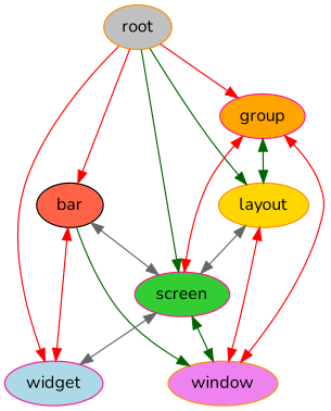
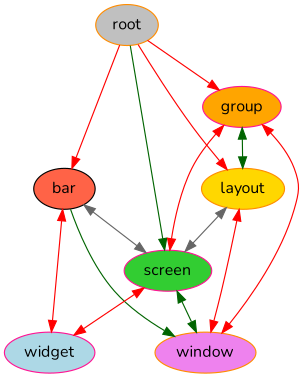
  digraph {
    fontname=Nunito
    root=root
    splines=true
    node [color=darkorange fontname=Nunito style=filled]
    edge [color=red fontname=Nunito dir=both]
    n1 [fillcolor=Gray label=root]
    n2 [color=black fillcolor=Tomato label=bar]
    n3 [color=deeppink fillcolor=Orange label=group]
    n4 [fillcolor=Gold label=layout]
    n5 [color=deeppink fillcolor=LimeGreen label=screen]
    n6 [color=deeppink fillcolor=LightBlue label=widget]
    n7 [fillcolor=Violet label=window]
    n1 -> n2 [dir=""]
    n1 -> n3 [dir=""]
-   n1 -> n4 [color=darkgreen dir=""]
+   n1 -> n4 [dir=""]
    n1 -> n5 [color=darkgreen dir=""]
-   n1 -> n6 [dir=""]
    n2 -> n5 [color=gray40]
    n2 -> n6
    n2 -> n7 [color=darkgreen dir=""]
    n3 -> n4 [color=darkgreen]
    n3 -> n5
    n3 -> n7
    n4 -> n5 [color=gray40]
    n4 -> n7
-   n5 -> n6 [color=gray40]
+   n5 -> n6
    n5 -> n7 [color=darkgreen]
  }
